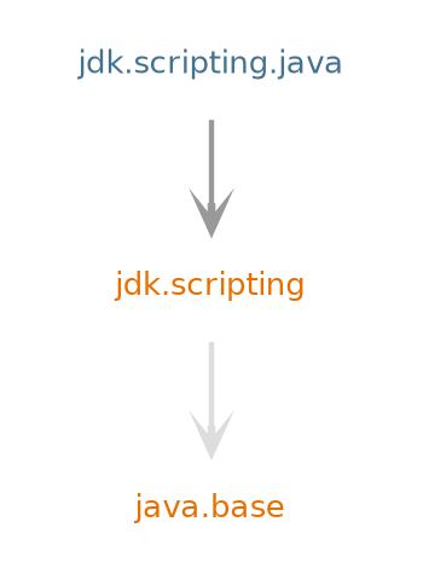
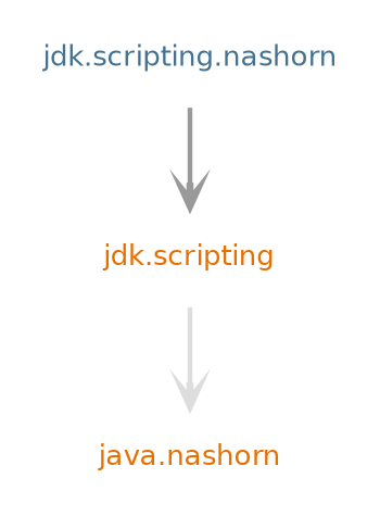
  digraph {
    nodesep=.5
    pencolor=transparent
    ranksep=0.600000
    node [fontcolor="#e76f00" fontname=DejaVuSans fontsize=12 group=java margin=".2,.2" shape=plaintext]
    edge [arrowhead=open arrowsize=1 penwidth=2]
    n1 [label="jdk.scripting"]
-   "java.base"
-   "jdk.scripting.nashorn" [fontcolor="#437291" group=jdk label="jdk.scripting.java"]
+   "java.base" [label="java.nashorn"]
+   "jdk.scripting.nashorn" [fontcolor="#437291" group=jdk]
    subgraph sub_1 {
      rank=same
      n1
    }
    subgraph sub_2 {
      n1
      "java.base"
    }
    subgraph sub_3 {
      "jdk.scripting.nashorn"
    }
    n1 -> "java.base" [color="#dddddd" weight=10]
    "jdk.scripting.nashorn" -> n1 [color="#999999"]
  }
